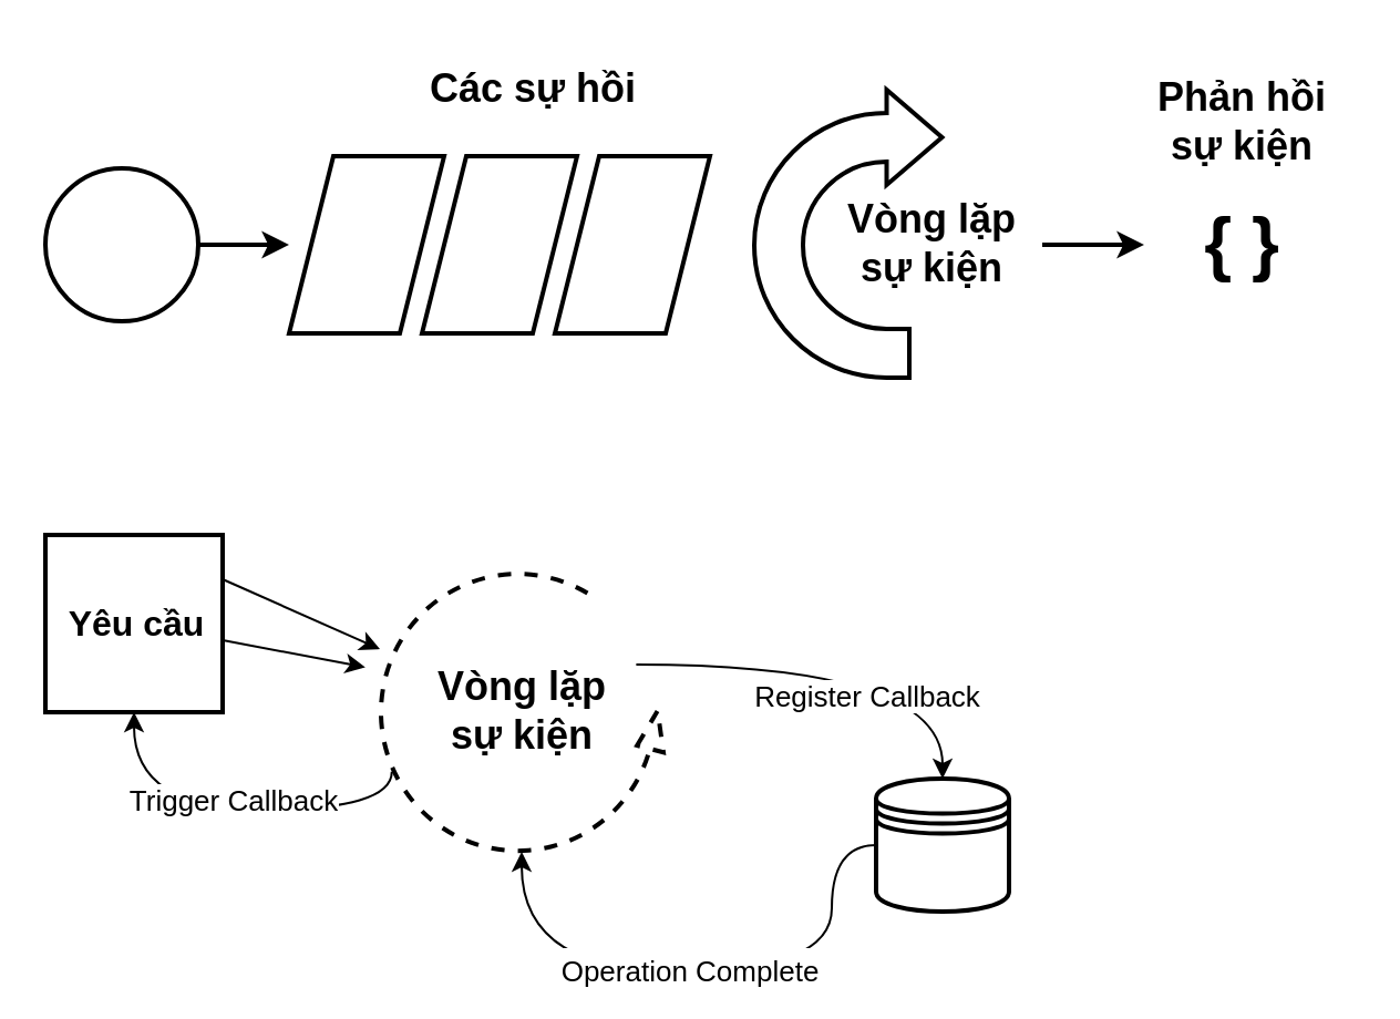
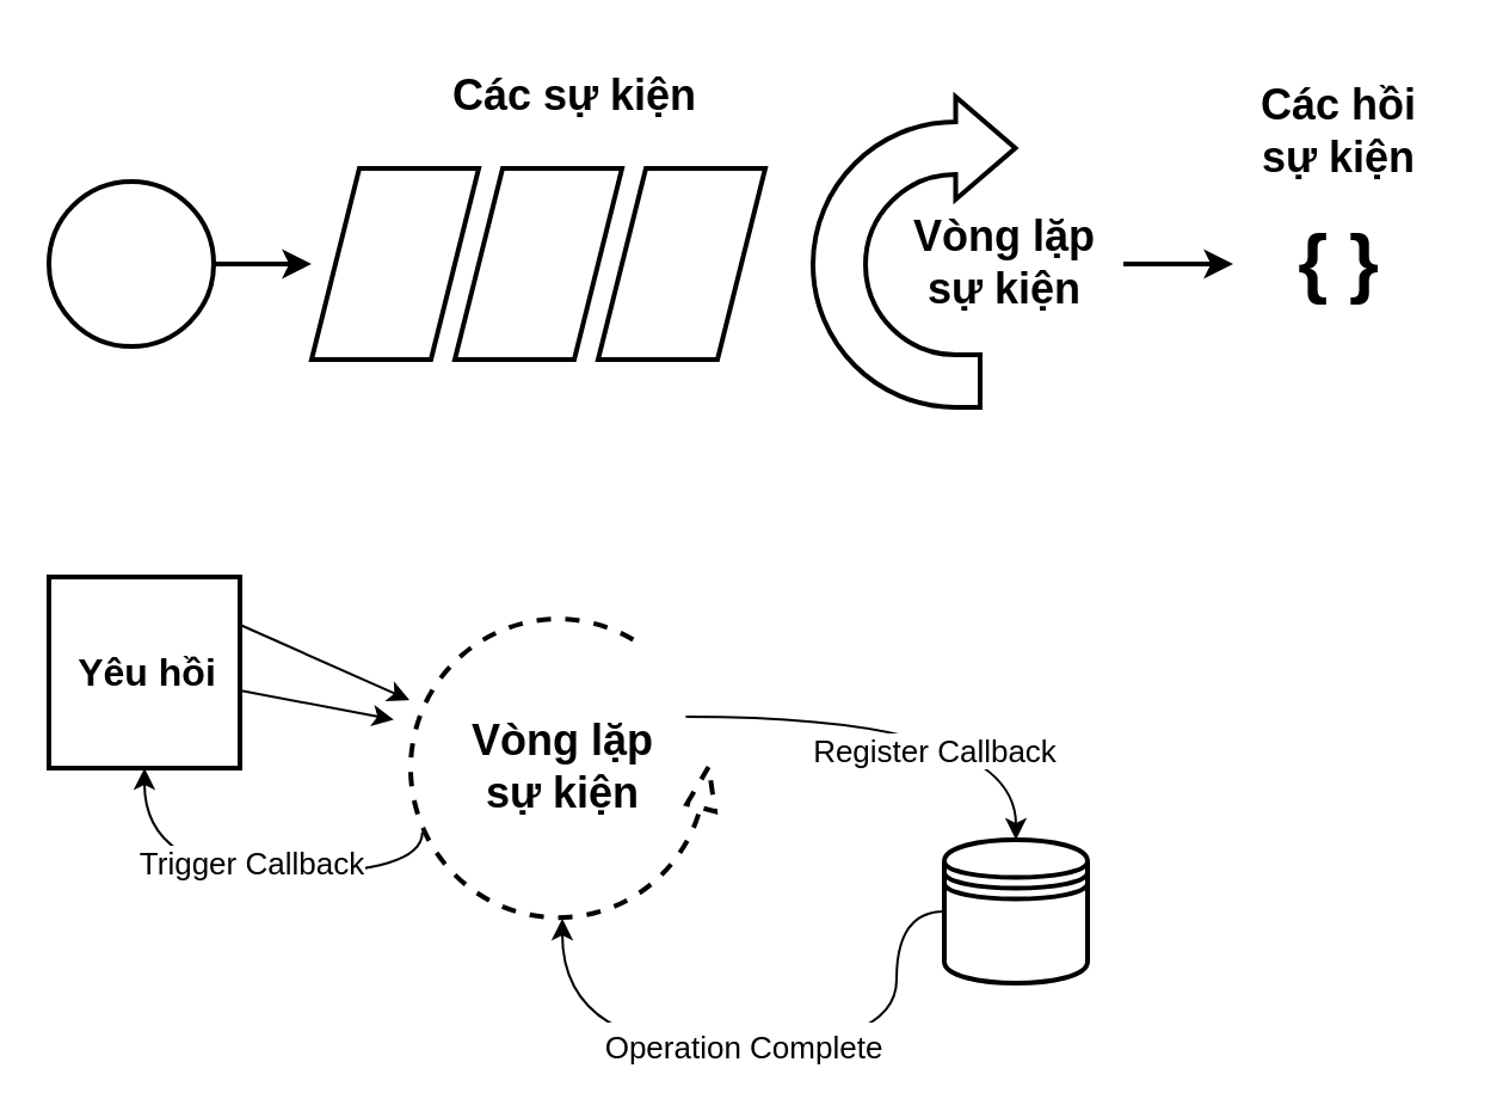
  <mxCell id="0" />
  <mxCell id="1" parent="0" />
  <mxCell id="2" style="edgeStyle=none;html=1;fontSize=18;strokeWidth=2;" parent="1" source="3" edge="1"><mxGeometry relative="1" as="geometry"><mxPoint x="130" y="110" as="targetPoint" /></mxGeometry></mxCell>
  <mxCell id="3" value="" style="ellipse;whiteSpace=wrap;html=1;aspect=fixed;strokeWidth=2;" parent="1" vertex="1"><mxGeometry x="20" y="75.5" width="69" height="69" as="geometry" /></mxCell>
- <mxCell id="4" value="&lt;b&gt;&lt;font style=&quot;font-size: 18px;&quot;&gt;Các sự hồi&lt;/font&gt;&lt;/b&gt;" style="text;html=1;align=center;verticalAlign=middle;resizable=0;points=[];autosize=1;strokeColor=none;fillColor=none;strokeWidth=2;" parent="1" vertex="1"><mxGeometry x="175" y="20" width="130" height="40" as="geometry" /></mxCell>
+ <mxCell id="4" value="&lt;b&gt;&lt;font style=&quot;font-size: 18px;&quot;&gt;Các sự kiện&lt;/font&gt;&lt;/b&gt;" style="text;html=1;align=center;verticalAlign=middle;resizable=0;points=[];autosize=1;strokeColor=none;fillColor=none;strokeWidth=2;" parent="1" vertex="1"><mxGeometry x="175" y="20" width="130" height="40" as="geometry" /></mxCell>
  <mxCell id="5" value="" style="group;strokeWidth=2;" parent="1" vertex="1" connectable="0"><mxGeometry x="130" y="70" width="190" height="80" as="geometry" /></mxCell>
  <mxCell id="6" value="" style="shape=parallelogram;perimeter=parallelogramPerimeter;whiteSpace=wrap;html=1;fixedSize=1;strokeWidth=2;" parent="5" vertex="1"><mxGeometry width="70" height="80" as="geometry" /></mxCell>
  <mxCell id="7" value="" style="shape=parallelogram;perimeter=parallelogramPerimeter;whiteSpace=wrap;html=1;fixedSize=1;strokeWidth=2;" parent="5" vertex="1"><mxGeometry x="60" width="70" height="80" as="geometry" /></mxCell>
  <mxCell id="8" value="" style="shape=parallelogram;perimeter=parallelogramPerimeter;whiteSpace=wrap;html=1;fixedSize=1;strokeWidth=2;" parent="5" vertex="1"><mxGeometry x="120" width="70" height="80" as="geometry" /></mxCell>
  <mxCell id="9" style="edgeStyle=none;html=1;strokeWidth=2;fontSize=18;" parent="1" source="10" edge="1"><mxGeometry relative="1" as="geometry"><mxPoint x="516" y="110" as="targetPoint" /></mxGeometry></mxCell>
  <mxCell id="10" value="&lt;b&gt;&lt;font style=&quot;font-size: 18px;&quot;&gt;Vòng lặp&lt;br&gt;sự kiện&lt;br&gt;&lt;/font&gt;&lt;/b&gt;" style="text;html=1;align=center;verticalAlign=middle;resizable=0;points=[];autosize=1;strokeColor=none;fillColor=none;strokeWidth=2;" parent="1" vertex="1"><mxGeometry x="370" y="80" width="100" height="60" as="geometry" /></mxCell>
  <mxCell id="11" value="" style="html=1;shadow=0;dashed=0;align=center;verticalAlign=middle;shape=mxgraph.arrows2.uTurnArrow;dy=11;arrowHead=43;dx2=25;fontSize=18;direction=east;strokeWidth=2;" parent="1" vertex="1"><mxGeometry x="340" y="40" width="70" height="130" as="geometry" /></mxCell>
  <mxCell id="12" value="&lt;b&gt;&lt;font style=&quot;&quot;&gt;&lt;font style=&quot;font-size: 32px;&quot;&gt;{ }&lt;/font&gt;&lt;br&gt;&lt;/font&gt;&lt;/b&gt;" style="text;html=1;align=center;verticalAlign=middle;resizable=0;points=[];autosize=1;strokeColor=none;fillColor=none;strokeWidth=2;" parent="1" vertex="1"><mxGeometry x="530" y="85" width="60" height="50" as="geometry" /></mxCell>
- <mxCell id="13" value="&lt;b&gt;&lt;font style=&quot;font-size: 18px;&quot;&gt;Phản hồi&lt;br&gt;sự kiện&lt;br&gt;&lt;/font&gt;&lt;/b&gt;" style="text;html=1;align=center;verticalAlign=middle;resizable=0;points=[];autosize=1;strokeColor=none;fillColor=none;strokeWidth=2;" parent="1" vertex="1"><mxGeometry x="510" y="25" width="100" height="60" as="geometry" /></mxCell>
+ <mxCell id="13" value="&lt;b&gt;&lt;font style=&quot;font-size: 18px;&quot;&gt;Các hồi&lt;br&gt;sự kiện&lt;br&gt;&lt;/font&gt;&lt;/b&gt;" style="text;html=1;align=center;verticalAlign=middle;resizable=0;points=[];autosize=1;strokeColor=none;fillColor=none;strokeWidth=2;" parent="1" vertex="1"><mxGeometry x="510" y="25" width="100" height="60" as="geometry" /></mxCell>
  <mxCell id="14" value="&lt;b&gt;&lt;font style=&quot;font-size: 18px;&quot;&gt;Vòng lặp&lt;br&gt;sự kiện&lt;br&gt;&lt;/font&gt;&lt;/b&gt;" style="text;html=1;align=center;verticalAlign=middle;resizable=0;points=[];autosize=1;strokeColor=none;fillColor=none;" vertex="1" parent="1"><mxGeometry x="185" y="291" width="100" height="60" as="geometry" /></mxCell>
  <mxCell id="15" value="" style="shape=datastore;whiteSpace=wrap;html=1;strokeWidth=2;" vertex="1" parent="1"><mxGeometry x="395" y="351" width="60" height="60" as="geometry" /></mxCell>
  <mxCell id="16" style="edgeStyle=orthogonalEdgeStyle;curved=1;html=1;entryX=0.5;entryY=0;entryDx=0;entryDy=0;fontSize=16;exitX=1.017;exitY=0.141;exitDx=0;exitDy=0;exitPerimeter=0;" edge="1" parent="1" source="14" target="15"><mxGeometry relative="1" as="geometry" /></mxCell>
  <mxCell id="17" value="Register Callback" style="edgeLabel;html=1;align=center;verticalAlign=middle;resizable=0;points=[];fontSize=13;" vertex="1" connectable="0" parent="16"><mxGeometry x="-0.27" y="-6" relative="1" as="geometry"><mxPoint x="35" y="8" as="offset" /></mxGeometry></mxCell>
  <mxCell id="18" value="" style="verticalLabelPosition=bottom;html=1;verticalAlign=top;strokeWidth=2;shape=mxgraph.lean_mapping.physical_pull;pointerEvents=1;dashed=1;direction=east;" vertex="1" parent="1"><mxGeometry x="171" y="258" width="128" height="126" as="geometry" /></mxCell>
  <mxCell id="19" style="edgeStyle=orthogonalEdgeStyle;curved=1;html=1;entryX=0.5;entryY=1;entryDx=0;entryDy=0;fontSize=16;" edge="1" parent="1" source="15" target="18"><mxGeometry relative="1" as="geometry"><Array as="points"><mxPoint x="375" y="438" /><mxPoint x="235" y="438" /></Array></mxGeometry></mxCell>
  <mxCell id="20" value="&lt;span style=&quot;font-size: 13px;&quot;&gt;Operation Complete&lt;/span&gt;" style="edgeLabel;html=1;align=center;verticalAlign=middle;resizable=0;points=[];fontSize=16;" vertex="1" connectable="0" parent="19"><mxGeometry x="-0.266" relative="1" as="geometry"><mxPoint x="-43" y="-2" as="offset" /></mxGeometry></mxCell>
  <mxCell id="21" value="" style="whiteSpace=wrap;html=1;aspect=fixed;strokeWidth=2;" vertex="1" parent="1"><mxGeometry x="20" y="241" width="80" height="80" as="geometry" /></mxCell>
  <mxCell id="22" style="edgeStyle=none;html=1;fontSize=16;" edge="1" parent="1" source="26"><mxGeometry relative="1" as="geometry"><mxPoint x="164.429" y="300.714" as="targetPoint" /></mxGeometry></mxCell>
  <mxCell id="23" style="edgeStyle=orthogonalEdgeStyle;curved=1;html=1;exitX=0.042;exitY=0.713;exitDx=0;exitDy=0;exitPerimeter=0;entryX=0.5;entryY=1;entryDx=0;entryDy=0;fontSize=13;" edge="1" parent="1" source="18" target="21"><mxGeometry relative="1" as="geometry"><Array as="points"><mxPoint x="176" y="365" /><mxPoint x="60" y="365" /></Array></mxGeometry></mxCell>
  <mxCell id="24" value="Trigger Callback" style="edgeLabel;html=1;align=center;verticalAlign=middle;resizable=0;points=[];fontSize=13;" vertex="1" connectable="0" parent="23"><mxGeometry x="-0.324" y="-3" relative="1" as="geometry"><mxPoint x="-29" y="-2" as="offset" /></mxGeometry></mxCell>
  <mxCell id="25" style="edgeStyle=none;html=1;fontSize=16;exitX=1;exitY=0.25;exitDx=0;exitDy=0;" edge="1" parent="1" source="21" target="18"><mxGeometry relative="1" as="geometry"><mxPoint x="149.571" y="260.714" as="targetPoint" /></mxGeometry></mxCell>
- <mxCell id="26" value="&lt;b&gt;&lt;font style=&quot;&quot;&gt;&lt;font style=&quot;font-size: 16px;&quot;&gt;Yêu cầu&lt;/font&gt;&lt;br&gt;&lt;/font&gt;&lt;/b&gt;" style="text;html=1;align=center;verticalAlign=middle;resizable=0;points=[];autosize=1;strokeColor=none;fillColor=none;" vertex="1" parent="1"><mxGeometry x="21" y="265.5" width="79" height="31" as="geometry" /></mxCell>
+ <mxCell id="26" value="&lt;b&gt;&lt;font style=&quot;&quot;&gt;&lt;font style=&quot;font-size: 16px;&quot;&gt;Yêu hồi&lt;/font&gt;&lt;br&gt;&lt;/font&gt;&lt;/b&gt;" style="text;html=1;align=center;verticalAlign=middle;resizable=0;points=[];autosize=1;strokeColor=none;fillColor=none;" vertex="1" parent="1"><mxGeometry x="21" y="265.5" width="79" height="31" as="geometry" /></mxCell>
